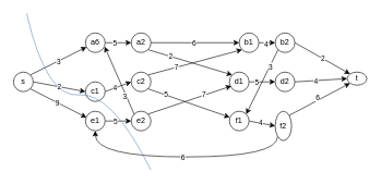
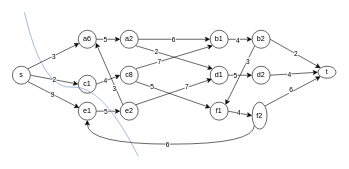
  <mxCell id="0" />
  <mxCell id="1" parent="0" />
  <mxCell id="2" style="edgeStyle=none;rounded=0;orthogonalLoop=1;jettySize=auto;html=1;exitX=1;exitY=0;exitDx=0;exitDy=0;" edge="1" parent="1" source="6" target="19"><mxGeometry relative="1" as="geometry" /></mxCell>
  <mxCell id="3" value="3" style="edgeLabel;html=1;align=center;verticalAlign=middle;resizable=0;points=[];" vertex="1" connectable="0" parent="2"><mxGeometry x="-0.012" y="-1" relative="1" as="geometry"><mxPoint as="offset" /></mxGeometry></mxCell>
  <mxCell id="4" style="edgeStyle=none;rounded=0;orthogonalLoop=1;jettySize=auto;html=1;exitX=1;exitY=0.5;exitDx=0;exitDy=0;entryX=0;entryY=0.5;entryDx=0;entryDy=0;" edge="1" parent="1" source="6" target="9"><mxGeometry relative="1" as="geometry" /></mxCell>
  <mxCell id="5" value="2" style="edgeLabel;html=1;align=center;verticalAlign=middle;resizable=0;points=[];" vertex="1" connectable="0" parent="4"><mxGeometry x="-0.026" y="1" relative="1" as="geometry"><mxPoint as="offset" /></mxGeometry></mxCell>
  <mxCell id="6" value="s" style="ellipse;whiteSpace=wrap;html=1;aspect=fixed;" vertex="1" parent="1"><mxGeometry x="20" y="110" width="30" height="30" as="geometry" /></mxCell>
  <mxCell id="7" style="edgeStyle=none;rounded=0;orthogonalLoop=1;jettySize=auto;html=1;exitX=1;exitY=0.5;exitDx=0;exitDy=0;entryX=0;entryY=0.5;entryDx=0;entryDy=0;" edge="1" parent="1" source="9" target="12"><mxGeometry relative="1" as="geometry" /></mxCell>
  <mxCell id="8" value="4" style="edgeLabel;html=1;align=center;verticalAlign=middle;resizable=0;points=[];" vertex="1" connectable="0" parent="7"><mxGeometry x="-0.311" relative="1" as="geometry"><mxPoint as="offset" /></mxGeometry></mxCell>
  <mxCell id="9" value="c1" style="ellipse;whiteSpace=wrap;html=1;aspect=fixed;" vertex="1" parent="1"><mxGeometry x="130" y="125" width="30" height="30" as="geometry" /></mxCell>
  <mxCell id="10" style="edgeStyle=none;rounded=0;orthogonalLoop=1;jettySize=auto;html=1;exitX=1;exitY=0;exitDx=0;exitDy=0;entryX=0;entryY=1;entryDx=0;entryDy=0;" edge="1" parent="1" source="12" target="41"><mxGeometry relative="1" as="geometry" /></mxCell>
  <mxCell id="11" value="7" style="edgeLabel;html=1;align=center;verticalAlign=middle;resizable=0;points=[];" vertex="1" connectable="0" parent="10"><mxGeometry x="-0.391" y="1" relative="1" as="geometry"><mxPoint as="offset" /></mxGeometry></mxCell>
- <mxCell id="12" value="c2" style="ellipse;whiteSpace=wrap;html=1;aspect=fixed;" vertex="1" parent="1"><mxGeometry x="200" y="110" width="30" height="30" as="geometry" /></mxCell>
+ <mxCell id="12" value="c8" style="ellipse;whiteSpace=wrap;html=1;aspect=fixed;" vertex="1" parent="1"><mxGeometry x="200" y="110" width="30" height="30" as="geometry" /></mxCell>
  <mxCell id="13" style="edgeStyle=none;rounded=0;orthogonalLoop=1;jettySize=auto;html=1;exitX=1;exitY=0.5;exitDx=0;exitDy=0;entryX=0;entryY=0.5;entryDx=0;entryDy=0;" edge="1" parent="1" source="15" target="16"><mxGeometry relative="1" as="geometry" /></mxCell>
  <mxCell id="14" value="5" style="edgeLabel;html=1;align=center;verticalAlign=middle;resizable=0;points=[];" vertex="1" connectable="0" parent="13"><mxGeometry x="-0.25" y="1" relative="1" as="geometry"><mxPoint y="1" as="offset" /></mxGeometry></mxCell>
  <mxCell id="15" value="e1" style="ellipse;whiteSpace=wrap;html=1;aspect=fixed;" vertex="1" parent="1"><mxGeometry x="130" y="170" width="30" height="30" as="geometry" /></mxCell>
  <mxCell id="16" value="e2" style="ellipse;whiteSpace=wrap;html=1;aspect=fixed;" vertex="1" parent="1"><mxGeometry x="200" y="170" width="30" height="30" as="geometry" /></mxCell>
  <mxCell id="17" style="edgeStyle=none;rounded=0;orthogonalLoop=1;jettySize=auto;html=1;exitX=1;exitY=0.5;exitDx=0;exitDy=0;entryX=0;entryY=0.5;entryDx=0;entryDy=0;" edge="1" parent="1" source="19" target="24"><mxGeometry relative="1" as="geometry" /></mxCell>
  <mxCell id="18" value="5" style="edgeLabel;html=1;align=center;verticalAlign=middle;resizable=0;points=[];" vertex="1" connectable="0" parent="17"><mxGeometry x="-0.311" relative="1" as="geometry"><mxPoint as="offset" /></mxGeometry></mxCell>
  <mxCell id="19" value="a6" style="ellipse;whiteSpace=wrap;html=1;aspect=fixed;" vertex="1" parent="1"><mxGeometry x="130" y="50" width="30" height="30" as="geometry" /></mxCell>
  <mxCell id="20" style="edgeStyle=none;rounded=0;orthogonalLoop=1;jettySize=auto;html=1;exitX=1;exitY=0.5;exitDx=0;exitDy=0;entryX=0;entryY=0.5;entryDx=0;entryDy=0;" edge="1" parent="1" source="24" target="41"><mxGeometry relative="1" as="geometry" /></mxCell>
  <mxCell id="21" value="6" style="edgeLabel;html=1;align=center;verticalAlign=middle;resizable=0;points=[];" vertex="1" connectable="0" parent="20"><mxGeometry x="-0.036" y="2" relative="1" as="geometry"><mxPoint y="2" as="offset" /></mxGeometry></mxCell>
  <mxCell id="22" style="edgeStyle=none;rounded=0;orthogonalLoop=1;jettySize=auto;html=1;exitX=1;exitY=1;exitDx=0;exitDy=0;entryX=0;entryY=0;entryDx=0;entryDy=0;" edge="1" parent="1" source="24" target="27"><mxGeometry relative="1" as="geometry" /></mxCell>
  <mxCell id="23" value="2" style="edgeLabel;html=1;align=center;verticalAlign=middle;resizable=0;points=[];" vertex="1" connectable="0" parent="22"><mxGeometry x="-0.007" relative="1" as="geometry"><mxPoint x="-30" y="-9" as="offset" /></mxGeometry></mxCell>
  <mxCell id="24" value="a2" style="ellipse;whiteSpace=wrap;html=1;aspect=fixed;" vertex="1" parent="1"><mxGeometry x="200" y="50" width="30" height="30" as="geometry" /></mxCell>
  <mxCell id="25" style="edgeStyle=none;rounded=0;orthogonalLoop=1;jettySize=auto;html=1;exitX=1;exitY=0.5;exitDx=0;exitDy=0;" edge="1" parent="1" source="27" target="30"><mxGeometry relative="1" as="geometry" /></mxCell>
  <mxCell id="26" value="5" style="edgeLabel;html=1;align=center;verticalAlign=middle;resizable=0;points=[];" vertex="1" connectable="0" parent="25"><mxGeometry x="-0.171" relative="1" as="geometry"><mxPoint x="-6" as="offset" /></mxGeometry></mxCell>
  <mxCell id="27" value="d1" style="ellipse;whiteSpace=wrap;html=1;aspect=fixed;" vertex="1" parent="1"><mxGeometry x="350" y="110" width="30" height="30" as="geometry" /></mxCell>
  <mxCell id="28" style="edgeStyle=none;rounded=0;orthogonalLoop=1;jettySize=auto;html=1;exitX=1;exitY=0.5;exitDx=0;exitDy=0;entryX=0;entryY=0.5;entryDx=0;entryDy=0;" edge="1" parent="1" source="30" target="47"><mxGeometry relative="1" as="geometry" /></mxCell>
  <mxCell id="29" value="4" style="edgeLabel;html=1;align=center;verticalAlign=middle;resizable=0;points=[];" vertex="1" connectable="0" parent="28"><mxGeometry x="-0.225" y="-1" relative="1" as="geometry"><mxPoint as="offset" /></mxGeometry></mxCell>
  <mxCell id="30" value="d2" style="ellipse;whiteSpace=wrap;html=1;aspect=fixed;" vertex="1" parent="1"><mxGeometry x="420" y="110" width="30" height="30" as="geometry" /></mxCell>
  <mxCell id="31" style="edgeStyle=none;rounded=0;orthogonalLoop=1;jettySize=auto;html=1;exitX=1;exitY=0.5;exitDx=0;exitDy=0;entryX=0;entryY=0.5;entryDx=0;entryDy=0;" edge="1" parent="1" source="33" target="38"><mxGeometry relative="1" as="geometry" /></mxCell>
  <mxCell id="32" value="4" style="edgeLabel;html=1;align=center;verticalAlign=middle;resizable=0;points=[];" vertex="1" connectable="0" parent="31"><mxGeometry x="-0.111" y="1" relative="1" as="geometry"><mxPoint as="offset" /></mxGeometry></mxCell>
  <mxCell id="33" value="f1" style="ellipse;whiteSpace=wrap;html=1;aspect=fixed;" vertex="1" parent="1"><mxGeometry x="350" y="170" width="30" height="30" as="geometry" /></mxCell>
  <mxCell id="34" style="edgeStyle=orthogonalEdgeStyle;curved=1;rounded=0;orthogonalLoop=1;jettySize=auto;html=1;exitX=0;exitY=1;exitDx=0;exitDy=0;entryX=0.5;entryY=1;entryDx=0;entryDy=0;" edge="1" parent="1" source="38" target="15"><mxGeometry relative="1" as="geometry"><Array as="points"><mxPoint x="424" y="240" /><mxPoint x="145" y="240" /></Array></mxGeometry></mxCell>
  <mxCell id="35" value="6" style="edgeLabel;html=1;align=center;verticalAlign=middle;resizable=0;points=[];" vertex="1" connectable="0" parent="34"><mxGeometry x="0.013" relative="1" as="geometry"><mxPoint as="offset" /></mxGeometry></mxCell>
  <mxCell id="36" style="edgeStyle=none;rounded=0;orthogonalLoop=1;jettySize=auto;html=1;exitX=1;exitY=0;exitDx=0;exitDy=0;entryX=0;entryY=1;entryDx=0;entryDy=0;" edge="1" parent="1" source="38" target="47"><mxGeometry relative="1" as="geometry" /></mxCell>
  <mxCell id="37" value="6" style="edgeLabel;html=1;align=center;verticalAlign=middle;resizable=0;points=[];" vertex="1" connectable="0" parent="36"><mxGeometry x="-0.033" y="3" relative="1" as="geometry"><mxPoint as="offset" /></mxGeometry></mxCell>
  <mxCell id="38" value="f2" style="ellipse;whiteSpace=wrap;html=1;aspect=fixed;" vertex="1" parent="1"><mxGeometry x="420" y="170" width="25" height="45" as="geometry" /></mxCell>
  <mxCell id="39" style="edgeStyle=none;rounded=0;orthogonalLoop=1;jettySize=auto;html=1;exitX=1;exitY=0.5;exitDx=0;exitDy=0;entryX=0;entryY=0.5;entryDx=0;entryDy=0;" edge="1" parent="1" source="41" target="46"><mxGeometry relative="1" as="geometry" /></mxCell>
  <mxCell id="40" value="4" style="edgeLabel;html=1;align=center;verticalAlign=middle;resizable=0;points=[];" vertex="1" connectable="0" parent="39"><mxGeometry x="-0.232" y="-1" relative="1" as="geometry"><mxPoint as="offset" /></mxGeometry></mxCell>
- <mxCell id="41" value="b1" style="ellipse;whiteSpace=wrap;html=1;aspect=fixed;" vertex="1" parent="1"><mxGeometry x="365" y="50" width="30" height="30" as="geometry" /></mxCell>
+ <mxCell id="41" value="b1" style="ellipse;whiteSpace=wrap;html=1;aspect=fixed;" vertex="1" parent="1"><mxGeometry x="350" y="50" width="30" height="30" as="geometry" /></mxCell>
  <mxCell id="42" style="edgeStyle=none;rounded=0;orthogonalLoop=1;jettySize=auto;html=1;exitX=0;exitY=1;exitDx=0;exitDy=0;entryX=1;entryY=0;entryDx=0;entryDy=0;" edge="1" parent="1" source="46" target="33"><mxGeometry relative="1" as="geometry" /></mxCell>
  <mxCell id="43" value="3" style="edgeLabel;html=1;align=center;verticalAlign=middle;resizable=0;points=[];" vertex="1" connectable="0" parent="42"><mxGeometry x="-0.499" y="1" relative="1" as="geometry"><mxPoint as="offset" /></mxGeometry></mxCell>
  <mxCell id="44" style="edgeStyle=none;rounded=0;orthogonalLoop=1;jettySize=auto;html=1;exitX=1;exitY=0.5;exitDx=0;exitDy=0;entryX=0;entryY=0;entryDx=0;entryDy=0;" edge="1" parent="1" source="46" target="47"><mxGeometry relative="1" as="geometry" /></mxCell>
  <mxCell id="45" value="2" style="edgeLabel;html=1;align=center;verticalAlign=middle;resizable=0;points=[];" vertex="1" connectable="0" parent="44"><mxGeometry x="0.016" relative="1" as="geometry"><mxPoint as="offset" /></mxGeometry></mxCell>
  <mxCell id="46" value="b2" style="ellipse;whiteSpace=wrap;html=1;aspect=fixed;" vertex="1" parent="1"><mxGeometry x="420" y="50" width="30" height="30" as="geometry" /></mxCell>
  <mxCell id="47" value="t" style="ellipse;whiteSpace=wrap;html=1;aspect=fixed;" vertex="1" parent="1"><mxGeometry x="530" y="110" width="30" height="20" as="geometry" /></mxCell>
  <mxCell id="48" style="edgeStyle=none;rounded=0;orthogonalLoop=1;jettySize=auto;html=1;exitX=1;exitY=1;exitDx=0;exitDy=0;entryX=0.054;entryY=0.321;entryDx=0;entryDy=0;entryPerimeter=0;" edge="1" parent="1" source="6" target="15"><mxGeometry relative="1" as="geometry" /></mxCell>
  <mxCell id="49" value="9" style="edgeLabel;html=1;align=center;verticalAlign=middle;resizable=0;points=[];" vertex="1" connectable="0" parent="48"><mxGeometry x="-0.04" y="-1" relative="1" as="geometry"><mxPoint as="offset" /></mxGeometry></mxCell>
  <mxCell id="50" style="edgeStyle=none;rounded=0;orthogonalLoop=1;jettySize=auto;html=1;exitX=0;exitY=0;exitDx=0;exitDy=0;entryX=0.975;entryY=0.701;entryDx=0;entryDy=0;entryPerimeter=0;" edge="1" parent="1" source="16" target="19"><mxGeometry relative="1" as="geometry" /></mxCell>
  <mxCell id="51" value="3" style="edgeLabel;html=1;align=center;verticalAlign=middle;resizable=0;points=[];" vertex="1" connectable="0" parent="50"><mxGeometry x="-0.491" y="-2" relative="1" as="geometry"><mxPoint x="-5" as="offset" /></mxGeometry></mxCell>
  <mxCell id="52" style="edgeStyle=none;rounded=0;orthogonalLoop=1;jettySize=auto;html=1;exitX=1;exitY=1;exitDx=0;exitDy=0;entryX=0.02;entryY=0.31;entryDx=0;entryDy=0;entryPerimeter=0;" edge="1" parent="1" source="12" target="33"><mxGeometry relative="1" as="geometry" /></mxCell>
  <mxCell id="53" value="5" style="edgeLabel;html=1;align=center;verticalAlign=middle;resizable=0;points=[];" vertex="1" connectable="0" parent="52"><mxGeometry x="-0.571" y="1" relative="1" as="geometry"><mxPoint as="offset" /></mxGeometry></mxCell>
  <mxCell id="54" style="edgeStyle=none;rounded=0;orthogonalLoop=1;jettySize=auto;html=1;exitX=1;exitY=0;exitDx=0;exitDy=0;entryX=0.1;entryY=0.71;entryDx=0;entryDy=0;entryPerimeter=0;" edge="1" parent="1" source="16" target="27"><mxGeometry relative="1" as="geometry" /></mxCell>
  <mxCell id="55" value="7" style="edgeLabel;html=1;align=center;verticalAlign=middle;resizable=0;points=[];" vertex="1" connectable="0" parent="54"><mxGeometry x="0.337" y="1" relative="1" as="geometry"><mxPoint as="offset" /></mxGeometry></mxCell>
  <mxCell id="56" value="" style="curved=1;endArrow=none;html=1;rounded=0;endFill=0;fillColor=#dae8fc;strokeColor=#6c8ebf;" edge="1" parent="1"><mxGeometry width="50" height="50" relative="1" as="geometry"><mxPoint x="40" y="20" as="sourcePoint" /><mxPoint x="230" y="260" as="targetPoint" /><Array as="points"><mxPoint x="70" y="150" /><mxPoint x="170" y="140" /></Array></mxGeometry></mxCell>
